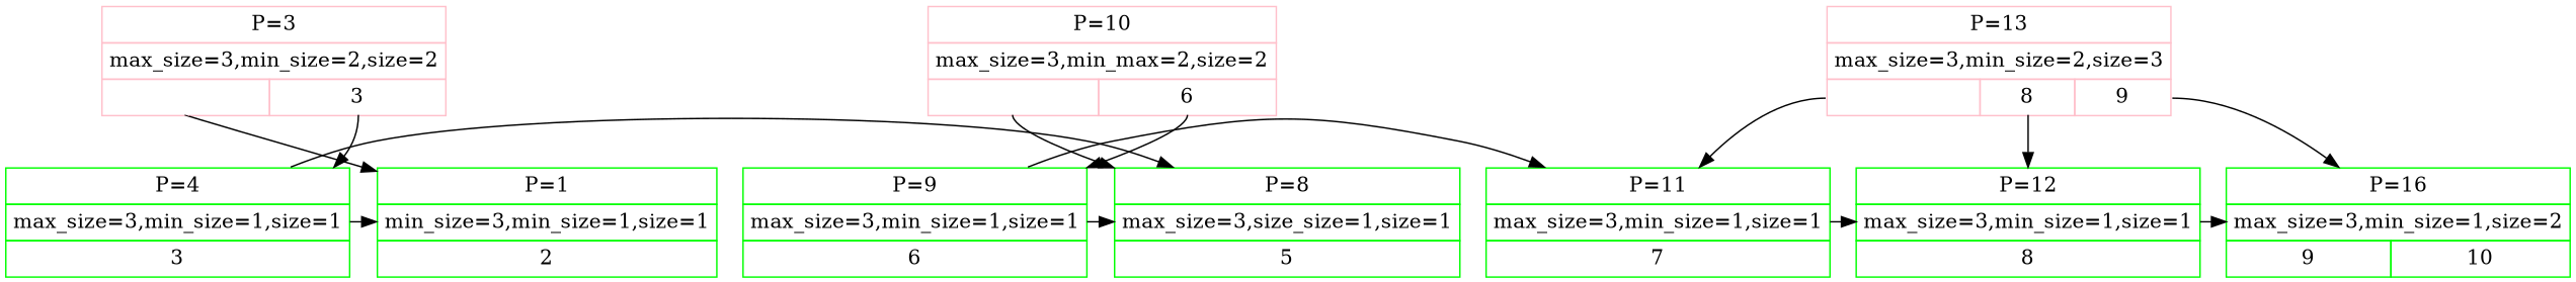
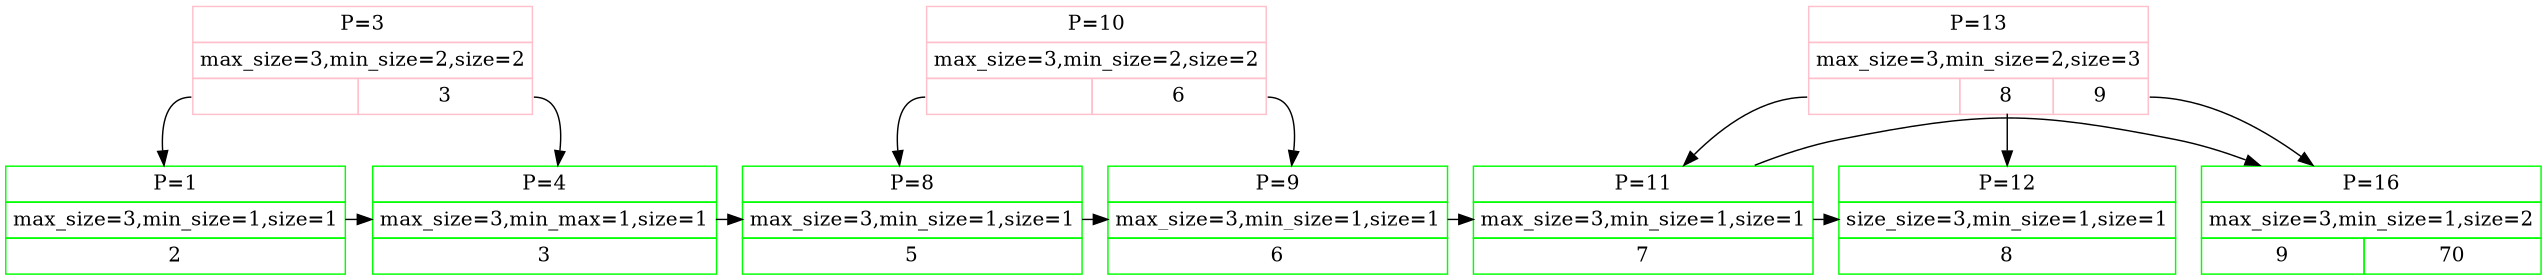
  digraph {
    node [color=green shape=plain]
-   n1 [label=<<TABLE BORDER="0" CELLBORDER="1" CELLSPACING="0" CELLPADDING="4"> <TR><TD COLSPAN="1">P=1</TD></TR> <TR><TD COLSPAN="1">min_size=3,min_size=1,size=1</TD></TR> <TR><TD>2</TD> </TR></TABLE>>]
-   n2 [label=<<TABLE BORDER="0" CELLBORDER="1" CELLSPACING="0" CELLPADDING="4"> <TR><TD COLSPAN="1">P=4</TD></TR> <TR><TD COLSPAN="1">max_size=3,min_size=1,size=1</TD></TR> <TR><TD>3</TD> </TR></TABLE>>]
-   n3 [label=<<TABLE BORDER="0" CELLBORDER="1" CELLSPACING="0" CELLPADDING="4"> <TR><TD COLSPAN="1">P=8</TD></TR> <TR><TD COLSPAN="1">max_size=3,size_size=1,size=1</TD></TR> <TR><TD>5</TD> </TR></TABLE>>]
+   n1 [label=<<TABLE BORDER="0" CELLBORDER="1" CELLSPACING="0" CELLPADDING="4"> <TR><TD COLSPAN="1">P=1</TD></TR> <TR><TD COLSPAN="1">max_size=3,min_size=1,size=1</TD></TR> <TR><TD>2</TD> </TR></TABLE>>]
+   n2 [label=<<TABLE BORDER="0" CELLBORDER="1" CELLSPACING="0" CELLPADDING="4"> <TR><TD COLSPAN="1">P=4</TD></TR> <TR><TD COLSPAN="1">max_size=3,min_max=1,size=1</TD></TR> <TR><TD>3</TD> </TR></TABLE>>]
+   n3 [label=<<TABLE BORDER="0" CELLBORDER="1" CELLSPACING="0" CELLPADDING="4"> <TR><TD COLSPAN="1">P=8</TD></TR> <TR><TD COLSPAN="1">max_size=3,min_size=1,size=1</TD></TR> <TR><TD>5</TD> </TR></TABLE>>]
    n4 [label=<<TABLE BORDER="0" CELLBORDER="1" CELLSPACING="0" CELLPADDING="4"> <TR><TD COLSPAN="1">P=9</TD></TR> <TR><TD COLSPAN="1">max_size=3,min_size=1,size=1</TD></TR> <TR><TD>6</TD> </TR></TABLE>>]
    n5 [label=<<TABLE BORDER="0" CELLBORDER="1" CELLSPACING="0" CELLPADDING="4"> <TR><TD COLSPAN="1">P=11</TD></TR> <TR><TD COLSPAN="1">max_size=3,min_size=1,size=1</TD></TR> <TR><TD>7</TD> </TR></TABLE>>]
    n6 [color=pink label=<<TABLE BORDER="0" CELLBORDER="1" CELLSPACING="0" CELLPADDING="4"> <TR><TD COLSPAN="2">P=3</TD></TR> <TR><TD COLSPAN="2">max_size=3,min_size=2,size=2</TD></TR> <TR><TD PORT="p1"> </TD> <TD PORT="p4">3</TD> </TR></TABLE>>]
-   n7 [color=pink label=<<TABLE BORDER="0" CELLBORDER="1" CELLSPACING="0" CELLPADDING="4"> <TR><TD COLSPAN="2">P=10</TD></TR> <TR><TD COLSPAN="2">max_size=3,min_max=2,size=2</TD></TR> <TR><TD PORT="p8"> </TD> <TD PORT="p9">6</TD> </TR></TABLE>>]
-   n8 [label=<<TABLE BORDER="0" CELLBORDER="1" CELLSPACING="0" CELLPADDING="4"> <TR><TD COLSPAN="1">P=12</TD></TR> <TR><TD COLSPAN="1">max_size=3,min_size=1,size=1</TD></TR> <TR><TD>8</TD> </TR></TABLE>>]
-   n9 [label=<<TABLE BORDER="0" CELLBORDER="1" CELLSPACING="0" CELLPADDING="4"> <TR><TD COLSPAN="2">P=16</TD></TR> <TR><TD COLSPAN="2">max_size=3,min_size=1,size=2</TD></TR> <TR><TD>9</TD> <TD>10</TD> </TR></TABLE>>]
+   n7 [color=pink label=<<TABLE BORDER="0" CELLBORDER="1" CELLSPACING="0" CELLPADDING="4"> <TR><TD COLSPAN="2">P=10</TD></TR> <TR><TD COLSPAN="2">max_size=3,min_size=2,size=2</TD></TR> <TR><TD PORT="p8"> </TD> <TD PORT="p9">6</TD> </TR></TABLE>>]
+   n8 [label=<<TABLE BORDER="0" CELLBORDER="1" CELLSPACING="0" CELLPADDING="4"> <TR><TD COLSPAN="1">P=12</TD></TR> <TR><TD COLSPAN="1">size_size=3,min_size=1,size=1</TD></TR> <TR><TD>8</TD> </TR></TABLE>>]
+   n9 [label=<<TABLE BORDER="0" CELLBORDER="1" CELLSPACING="0" CELLPADDING="4"> <TR><TD COLSPAN="2">P=16</TD></TR> <TR><TD COLSPAN="2">max_size=3,min_size=1,size=2</TD></TR> <TR><TD>9</TD> <TD>70</TD> </TR></TABLE>>]
    n10 [color=pink label=<<TABLE BORDER="0" CELLBORDER="1" CELLSPACING="0" CELLPADDING="4"> <TR><TD COLSPAN="3">P=13</TD></TR> <TR><TD COLSPAN="3">max_size=3,min_size=2,size=3</TD></TR> <TR><TD PORT="p11"> </TD> <TD PORT="p12">8</TD> <TD PORT="p16">9</TD> </TR></TABLE>>]
    subgraph sub_1 {
      rank=same
      n1
      n2
    }
    subgraph sub_2 {
      rank=same
      n2
      n3
    }
    subgraph sub_3 {
      rank=same
      n3
      n4
    }
    subgraph sub_4 {
      rank=same
      n4
      n5
    }
    subgraph sub_5 {
      rank=same
      n6
      n7
    }
    subgraph sub_6 {
      rank=same
      n5
      n8
    }
    subgraph sub_7 {
      rank=same
      n8
      n9
    }
    subgraph sub_8 {
      rank=same
      n7
      n10
    }
-   n2 -> n1
+   n1 -> n2
    n2 -> n3
-   n4 -> n3
+   n3 -> n4
    n4 -> n5
    n5 -> n8
    n6 -> n1 [tailport=p1]
    n6 -> n2 [tailport=p4]
    n7 -> n3 [tailport=p8]
    n7 -> n4 [tailport=p9]
-   n8 -> n9
+   n5 -> n9
    n10 -> n5 [tailport=p11]
    n10 -> n8 [tailport=p12]
    n10 -> n9 [tailport=p16]
  }
